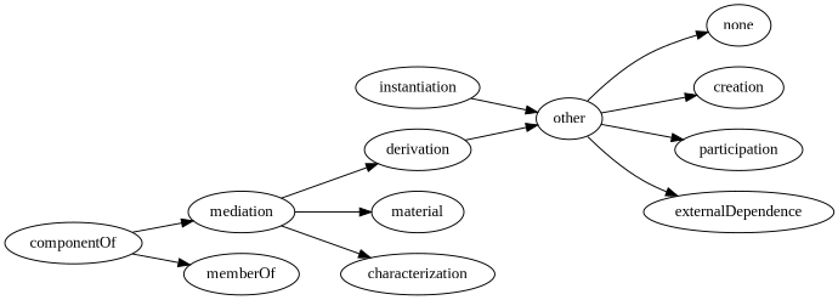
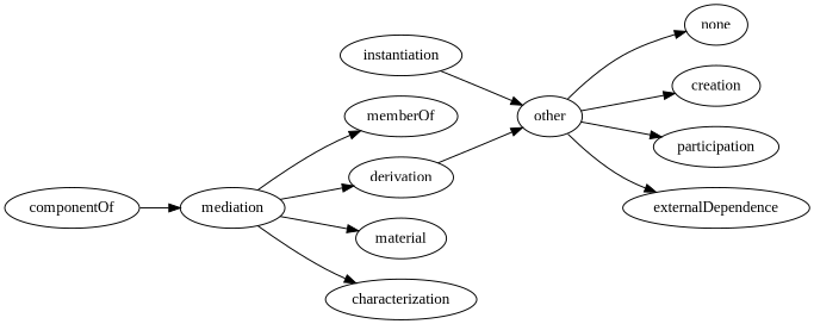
  strict digraph {
    fontname="Liberation Serif"
    rankdir=LR
    node [fontname="Liberation Serif"]
    edge [fontname="Liberation Serif"]
    mediation
    memberOf
    derivation
    material
    characterization
    other
    componentOf
    none
    creation
    participation
    externalDependence
    instantiation
-   componentOf -> memberOf
+   mediation -> memberOf
    mediation -> derivation
    mediation -> material
    mediation -> characterization
    derivation -> other
    other -> none
    other -> creation
    other -> participation
    other -> externalDependence
    componentOf -> mediation
    instantiation -> other
  }
